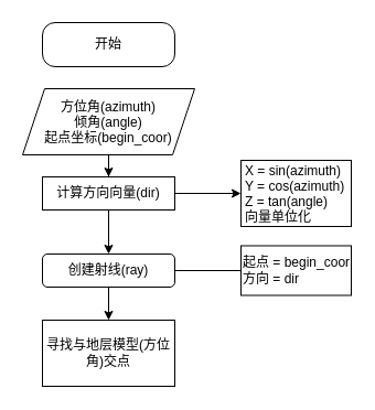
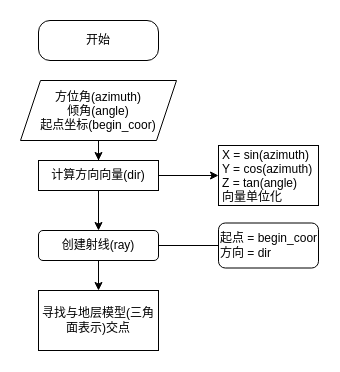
  <mxCell id="0" />
  <mxCell id="1" parent="0" />
  <mxCell id="2" value="开始" style="rounded=1;whiteSpace=wrap;html=1;fontSize=12;glass=0;strokeWidth=1;shadow=0;absoluteArcSize=1;arcSize=23;" parent="1" vertex="1"><mxGeometry x="38" y="20" width="120" height="40" as="geometry" /></mxCell>
  <mxCell id="3" value="" style="edgeStyle=orthogonalEdgeStyle;rounded=0;orthogonalLoop=1;jettySize=auto;html=1;" edge="1" parent="1" source="4" target="7"><mxGeometry relative="1" as="geometry" /></mxCell>
  <mxCell id="4" value="方位角(azimuth)&#10;倾角(angle)&#10;起点坐标(begin_coor)" style="shape=parallelogram;perimeter=parallelogramPerimeter;fixedSize=1;verticalAlign=middle;horizontal=1;fontSize=12;spacingTop=0;spacing=0;align=center;" vertex="1" parent="1"><mxGeometry x="20" y="80" width="156" height="60" as="geometry" /></mxCell>
  <mxCell id="5" value="" style="edgeStyle=orthogonalEdgeStyle;rounded=0;orthogonalLoop=1;jettySize=auto;html=1;" edge="1" parent="1" source="7" target="8"><mxGeometry relative="1" as="geometry" /></mxCell>
  <mxCell id="6" value="" style="edgeStyle=orthogonalEdgeStyle;rounded=0;orthogonalLoop=1;jettySize=auto;html=1;" edge="1" parent="1" source="7" target="11"><mxGeometry relative="1" as="geometry" /></mxCell>
  <mxCell id="7" value="计算方向向量(dir)" style="whiteSpace=wrap;html=1;spacingTop=0;spacing=0;" vertex="1" parent="1"><mxGeometry x="38" y="160" width="120" height="30" as="geometry" /></mxCell>
  <mxCell id="8" value="X = sin(azimuth)&#10;Y = cos(azimuth)&#10;Z = tan(angle)&#10;向量单位化" style="spacingTop=0;spacing=2;align=left;spacingLeft=2;" vertex="1" parent="1"><mxGeometry x="218" y="145" width="100" height="60" as="geometry" /></mxCell>
  <mxCell id="9" value="" style="edgeStyle=orthogonalEdgeStyle;rounded=0;orthogonalLoop=1;jettySize=auto;html=1;endArrow=none;" edge="1" parent="1" source="11" target="12"><mxGeometry relative="1" as="geometry" /></mxCell>
  <mxCell id="10" value="" style="edgeStyle=orthogonalEdgeStyle;rounded=0;orthogonalLoop=1;jettySize=auto;html=1;" edge="1" parent="1" source="11" target="13"><mxGeometry relative="1" as="geometry" /></mxCell>
  <mxCell id="11" value="创建射线(ray)" style="whiteSpace=wrap;html=1;spacingTop=0;spacing=0;rounded=1;" vertex="1" parent="1"><mxGeometry x="38" y="230" width="120" height="30" as="geometry" /></mxCell>
- <mxCell id="12" value="&lt;div&gt;起点 = begin_coor&lt;/div&gt;&lt;div&gt;方向 = dir&lt;/div&gt;" style="whiteSpace=wrap;html=1;spacingTop=0;spacing=2;align=left;" vertex="1" parent="1"><mxGeometry x="218" y="222.5" width="100" height="45" as="geometry" /></mxCell>
- <mxCell id="13" value="寻找与地层模型(方位角)交点" style="whiteSpace=wrap;html=1;spacingTop=0;spacing=0;" vertex="1" parent="1"><mxGeometry x="38" y="290" width="120" height="60" as="geometry" /></mxCell>
+ <mxCell id="12" value="&lt;div&gt;起点 = begin_coor&lt;/div&gt;&lt;div&gt;方向 = dir&lt;/div&gt;" style="whiteSpace=wrap;html=1;spacingTop=0;spacing=2;align=left;rounded=1;" vertex="1" parent="1"><mxGeometry x="218" y="222.5" width="100" height="45" as="geometry" /></mxCell>
+ <mxCell id="13" value="寻找与地层模型(三角面表示)交点" style="whiteSpace=wrap;html=1;spacingTop=0;spacing=0;" vertex="1" parent="1"><mxGeometry x="38" y="290" width="120" height="60" as="geometry" /></mxCell>
